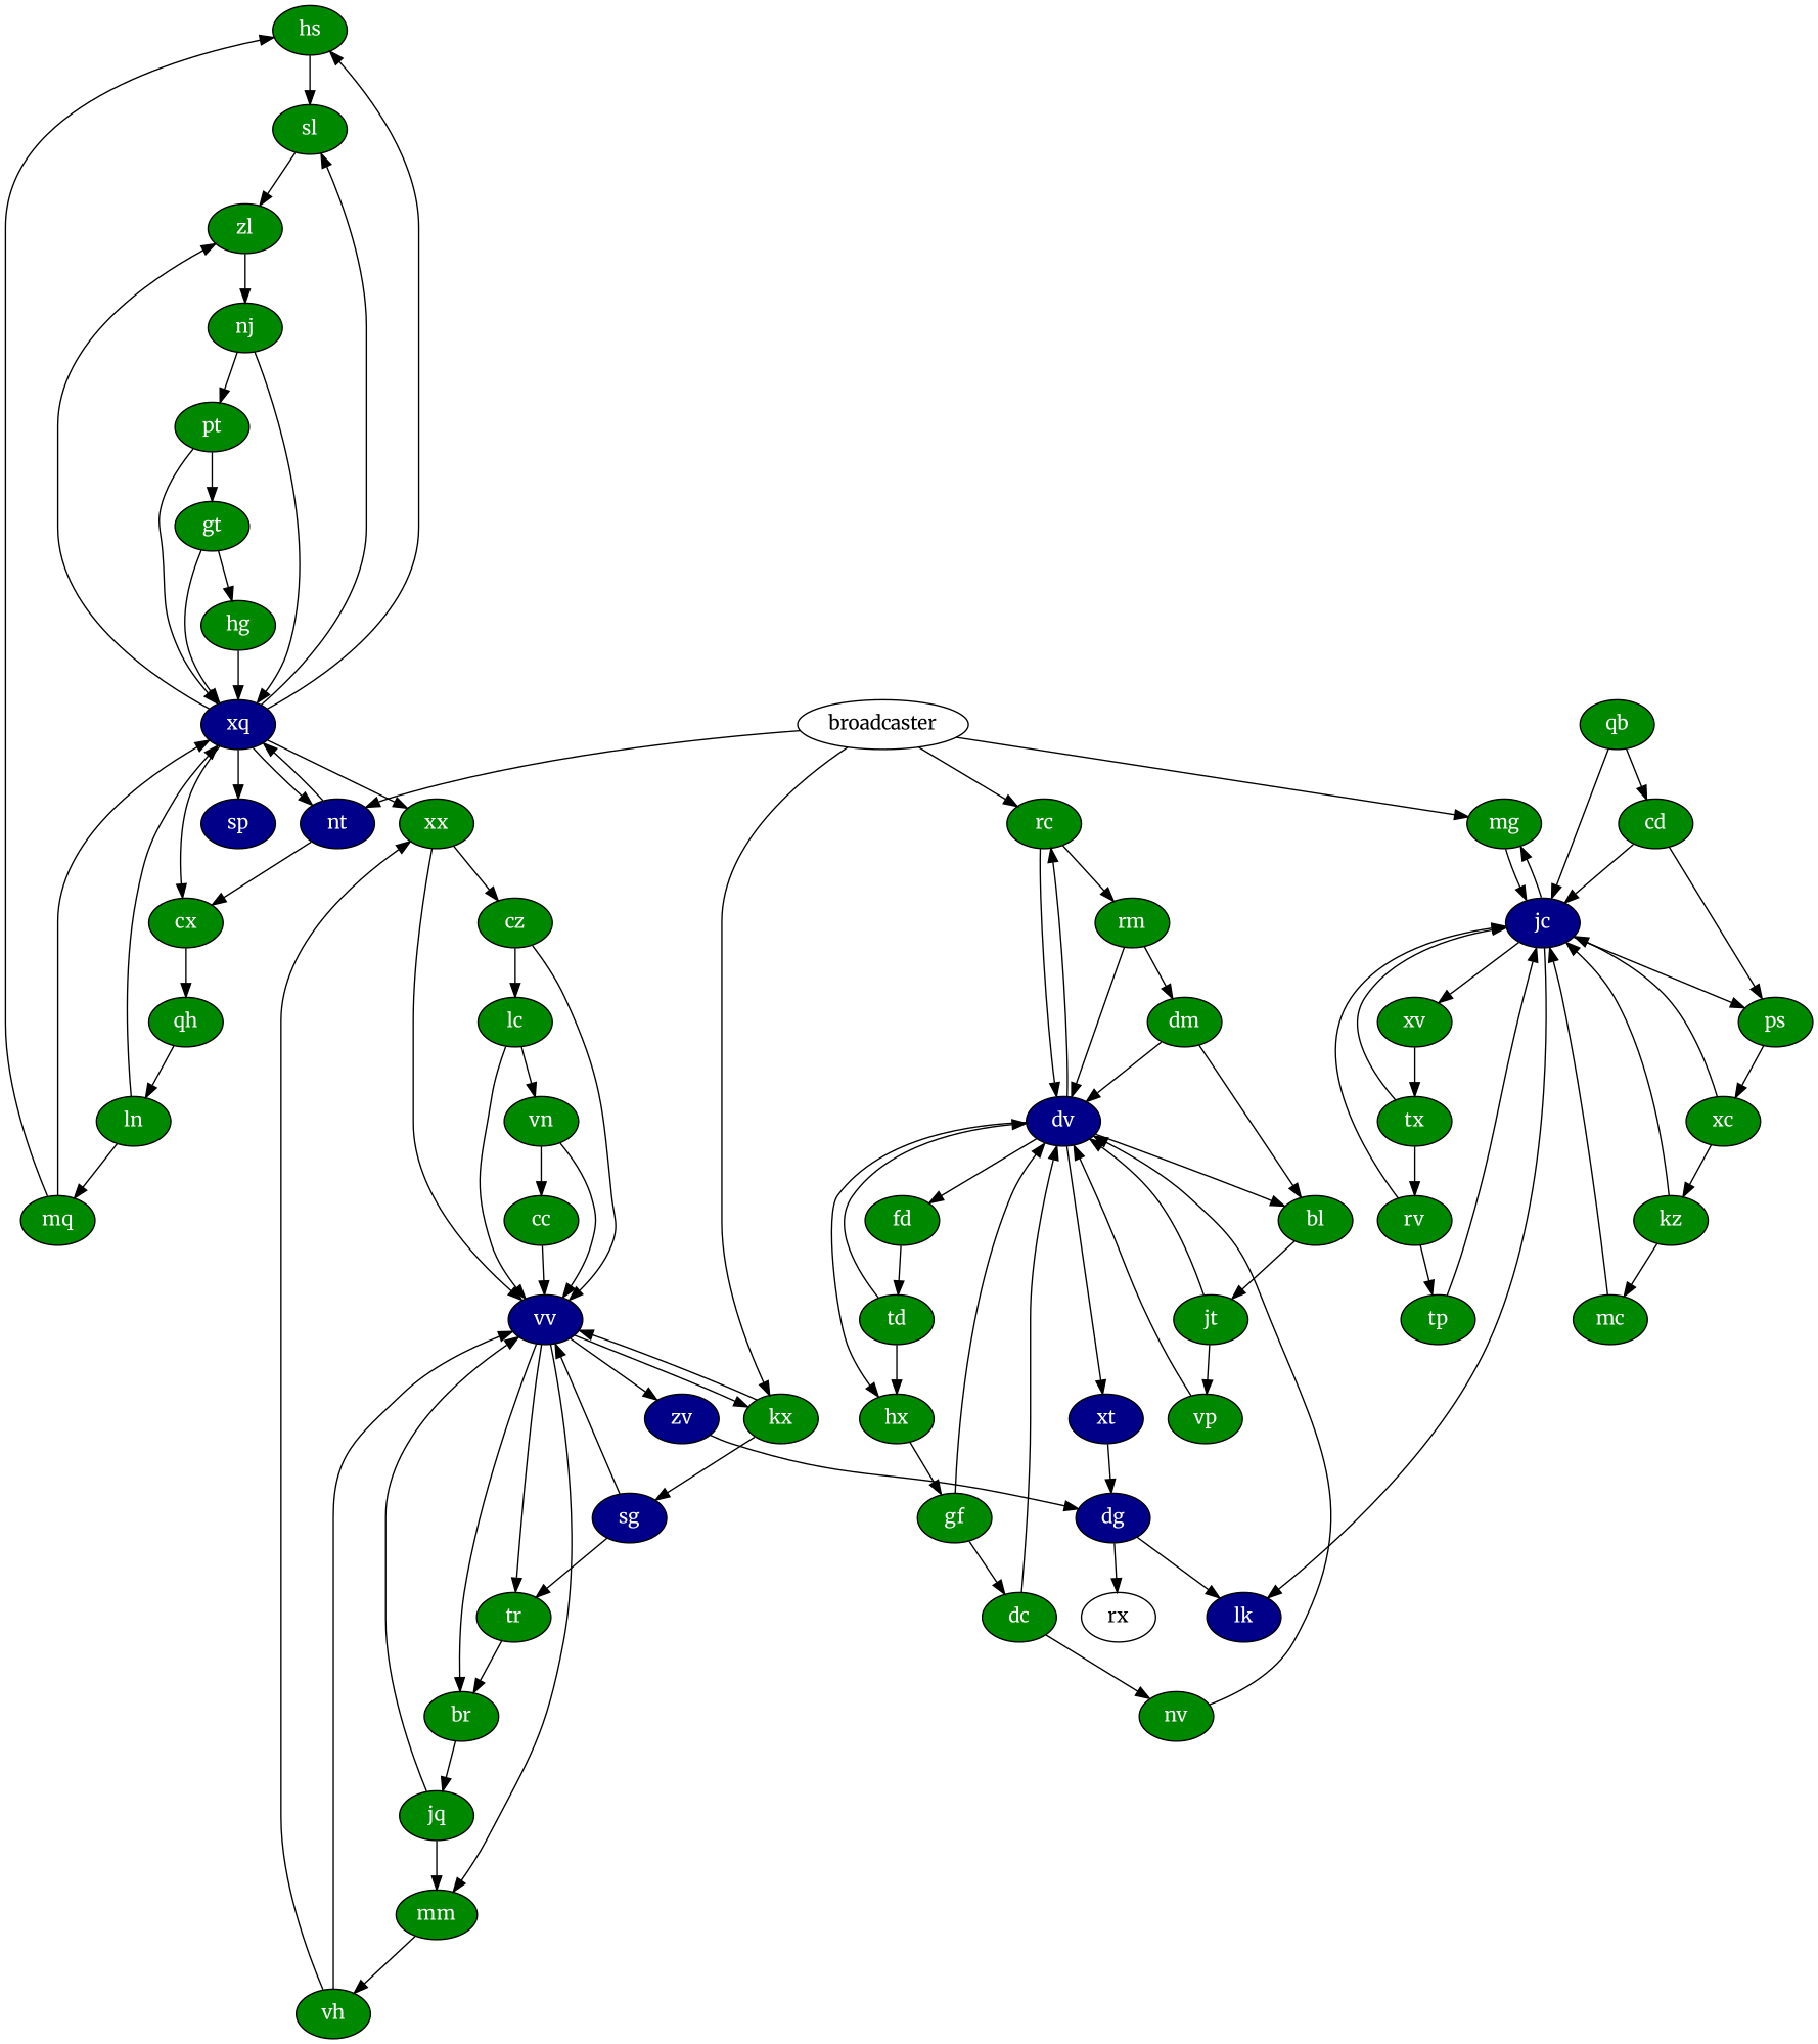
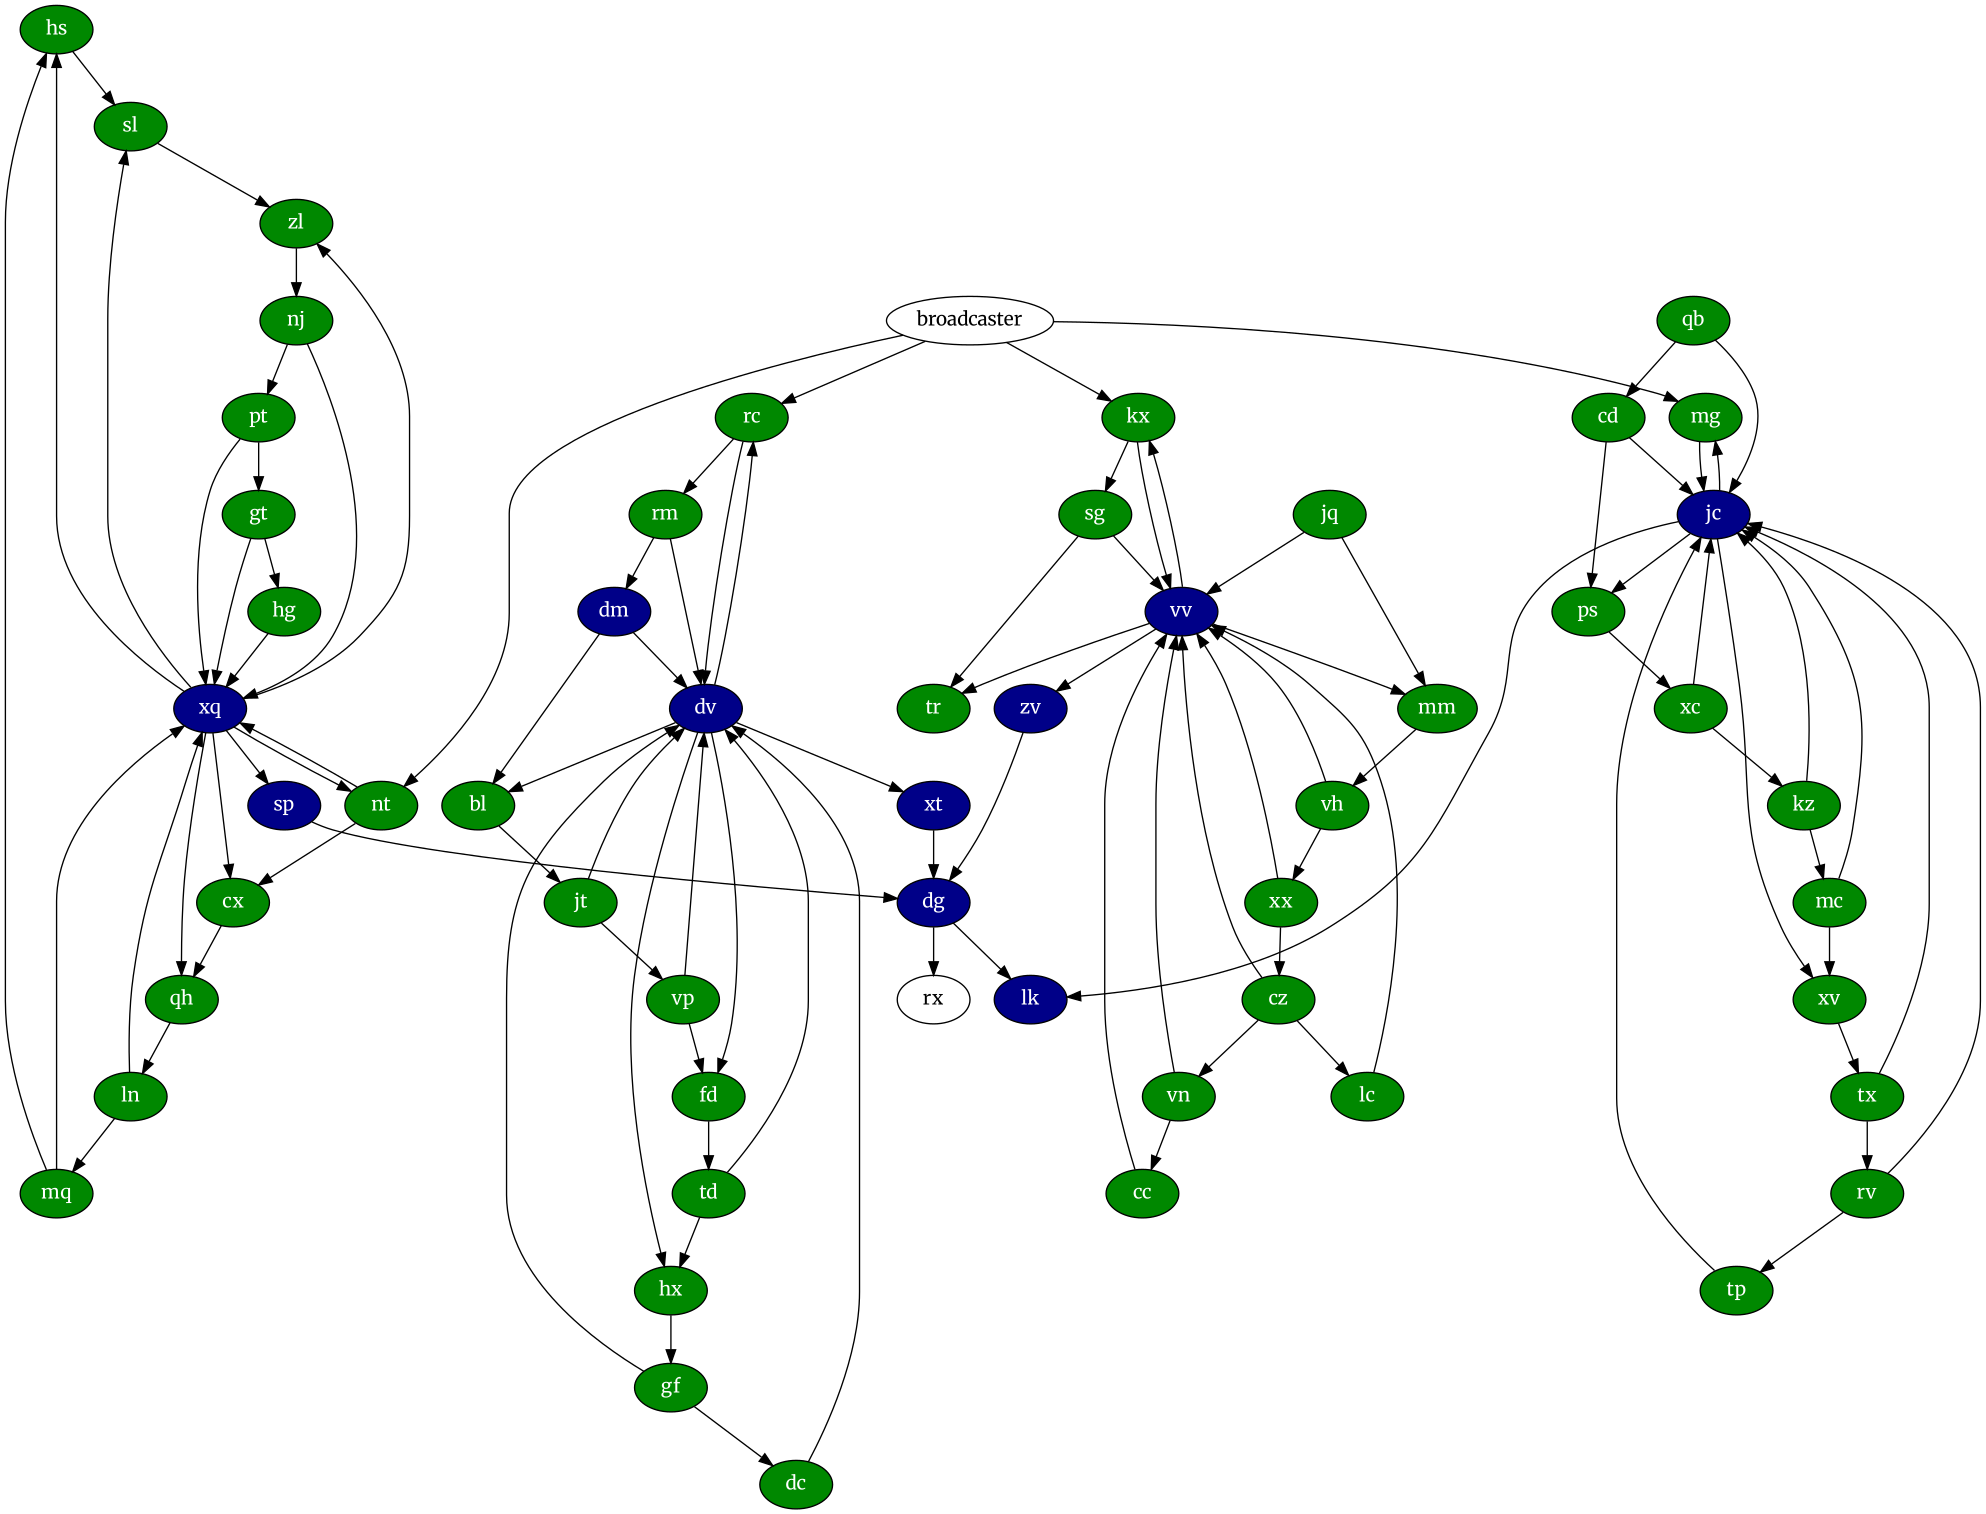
  digraph {
    fontname=Merriweather
    node [fillcolor="#008800" fontcolor=white fontname=Merriweather style=filled]
    edge [fontname=Merriweather]
    hs
    sl
    zl
    xq [fillcolor="#000088"]
    qh
    cx
-   nt [fillcolor="#000088"]
+   nt
    sp [fillcolor="#000088"]
    nj
    dg [fillcolor="#000088"]
    rx [fillcolor="" fontcolor="" style=""]
    lk [fillcolor="#000088"]
    vp
    fd
    dv [fillcolor="#000088"]
    td
    hx
    bl
    rc
    xt [fillcolor="#000088"]
    gf
    jt
    rm
    jc [fillcolor="#000088"]
    kz
    mc
    xv
    mg
    ps
    tx
    xc
-   nv
    dc
    mm
    vh
    vv [fillcolor="#000088"]
    xx
-   br
    tr
    zv [fillcolor="#000088"]
    kx
    cz
-   dm
+   dm [fillcolor="#000088"]
    hg
    ln
    jq
    mq
    pt
-   sg [fillcolor="#000088"]
+   sg
    gt
    rv
    tp
    qb
    cd
    broadcaster [fillcolor="" fontcolor="" style=""]
    lc
    vn
    cc
    hs -> sl
    sl -> zl
    zl -> nj
    xq -> hs
    xq -> sl
    xq -> zl
-   xq -> xx
+   xq -> qh
    xq -> cx
    xq -> nt
    xq -> sp
    qh -> ln
    cx -> qh
    nt -> xq
    nt -> cx
+   sp -> dg
    nj -> xq
    nj -> pt
    dg -> rx
    dg -> lk
+   vp -> fd
    vp -> dv
    fd -> td
    dv -> fd
    dv -> hx
    dv -> bl
    dv -> rc
    dv -> xt
    td -> dv
    td -> hx
    hx -> gf
    bl -> jt
    rc -> dv
    rc -> rm
    xt -> dg
    gf -> dv
    gf -> dc
    jt -> vp
    jt -> dv
    rm -> dv
    rm -> dm
    jc -> lk
    jc -> xv
    jc -> mg
    jc -> ps
    kz -> jc
    kz -> mc
    mc -> jc
+   mc -> xv
    xv -> tx
    mg -> jc
    ps -> xc
    tx -> jc
    tx -> rv
    xc -> jc
    xc -> kz
-   nv -> dv
    dc -> dv
-   dc -> nv
    mm -> vh
    vh -> vv
    vh -> xx
    vv -> mm
-   vv -> br
    vv -> tr
    vv -> zv
    vv -> kx
    xx -> vv
    xx -> cz
-   br -> jq
-   tr -> br
    zv -> dg
    kx -> vv
    kx -> sg
    cz -> vv
    cz -> lc
    dm -> dv
    dm -> bl
    hg -> xq
    ln -> xq
    ln -> mq
    jq -> mm
    jq -> vv
    mq -> hs
    mq -> xq
    pt -> xq
    pt -> gt
    sg -> vv
    sg -> tr
    gt -> xq
    gt -> hg
    rv -> jc
    rv -> tp
    tp -> jc
    qb -> jc
    qb -> cd
    cd -> jc
    cd -> ps
    broadcaster -> nt
    broadcaster -> rc
    broadcaster -> mg
    broadcaster -> kx
    lc -> vv
-   lc -> vn
+   cz -> vn
    vn -> vv
    vn -> cc
    cc -> vv
  }
